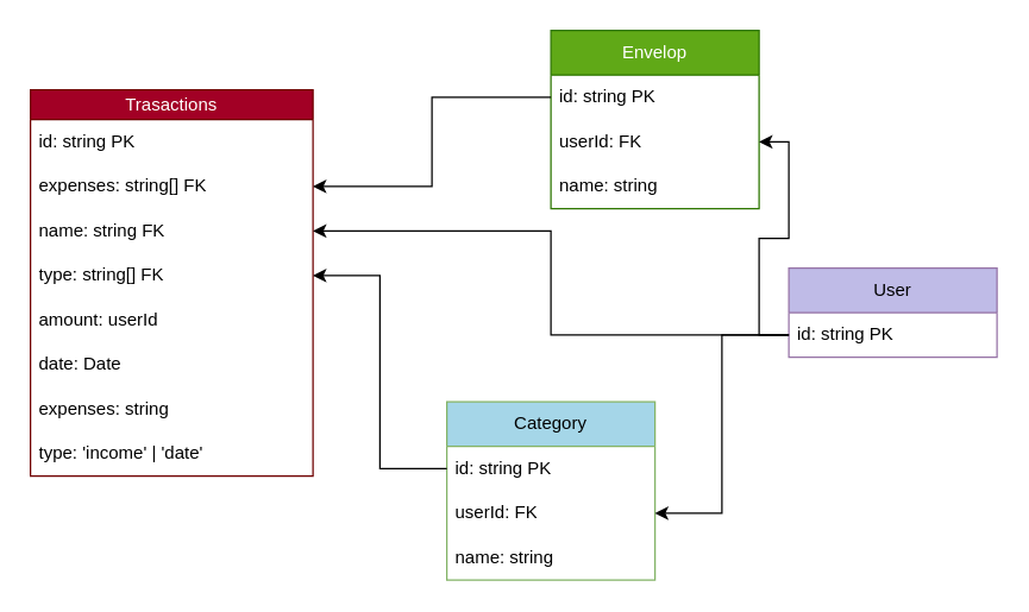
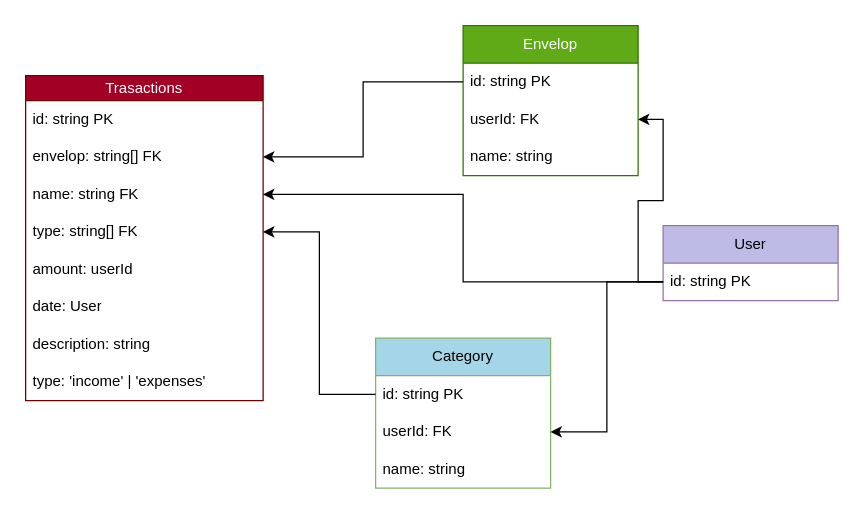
  <mxCell id="0" />
  <mxCell id="1" parent="0" />
  <mxCell id="2" value="Trasactions" style="swimlane;fontStyle=0;childLayout=stackLayout;horizontal=1;startSize=20;horizontalStack=0;resizeParent=1;resizeParentMax=0;resizeLast=0;collapsible=1;marginBottom=0;whiteSpace=wrap;html=1;fillColor=#a20025;strokeColor=#6F0000;fontColor=#ffffff;" parent="1" vertex="1"><mxGeometry x="20" y="60" width="190" height="260" as="geometry" /></mxCell>
  <mxCell id="3" value="id: string PK" style="text;strokeColor=none;fillColor=none;align=left;verticalAlign=middle;spacingLeft=4;spacingRight=4;overflow=hidden;points=[[0,0.5],[1,0.5]];portConstraint=eastwest;rotatable=0;whiteSpace=wrap;html=1;" parent="2" vertex="1"><mxGeometry y="20" width="190" height="30" as="geometry" /></mxCell>
- <mxCell id="4" value="expenses: string[] FK" style="text;strokeColor=none;fillColor=none;align=left;verticalAlign=middle;spacingLeft=4;spacingRight=4;overflow=hidden;points=[[0,0.5],[1,0.5]];portConstraint=eastwest;rotatable=0;whiteSpace=wrap;html=1;" parent="2" vertex="1"><mxGeometry y="50" width="190" height="30" as="geometry" /></mxCell>
+ <mxCell id="4" value="envelop: string[] FK" style="text;strokeColor=none;fillColor=none;align=left;verticalAlign=middle;spacingLeft=4;spacingRight=4;overflow=hidden;points=[[0,0.5],[1,0.5]];portConstraint=eastwest;rotatable=0;whiteSpace=wrap;html=1;" parent="2" vertex="1"><mxGeometry y="50" width="190" height="30" as="geometry" /></mxCell>
  <mxCell id="5" value="name: string FK" style="text;strokeColor=none;fillColor=none;align=left;verticalAlign=middle;spacingLeft=4;spacingRight=4;overflow=hidden;points=[[0,0.5],[1,0.5]];portConstraint=eastwest;rotatable=0;whiteSpace=wrap;html=1;" parent="2" vertex="1"><mxGeometry y="80" width="190" height="30" as="geometry" /></mxCell>
  <mxCell id="6" value="type: string[] FK" style="text;strokeColor=none;fillColor=none;align=left;verticalAlign=middle;spacingLeft=4;spacingRight=4;overflow=hidden;points=[[0,0.5],[1,0.5]];portConstraint=eastwest;rotatable=0;whiteSpace=wrap;html=1;" parent="2" vertex="1"><mxGeometry y="110" width="190" height="30" as="geometry" /></mxCell>
  <mxCell id="7" value="amount: userId" style="text;strokeColor=none;fillColor=none;align=left;verticalAlign=middle;spacingLeft=4;spacingRight=4;overflow=hidden;points=[[0,0.5],[1,0.5]];portConstraint=eastwest;rotatable=0;whiteSpace=wrap;html=1;" parent="2" vertex="1"><mxGeometry y="140" width="190" height="30" as="geometry" /></mxCell>
- <mxCell id="8" value="date: Date" style="text;strokeColor=none;fillColor=none;align=left;verticalAlign=middle;spacingLeft=4;spacingRight=4;overflow=hidden;points=[[0,0.5],[1,0.5]];portConstraint=eastwest;rotatable=0;whiteSpace=wrap;html=1;" parent="2" vertex="1"><mxGeometry y="170" width="190" height="30" as="geometry" /></mxCell>
- <mxCell id="9" value="expenses: string" style="text;strokeColor=none;fillColor=none;align=left;verticalAlign=middle;spacingLeft=4;spacingRight=4;overflow=hidden;points=[[0,0.5],[1,0.5]];portConstraint=eastwest;rotatable=0;whiteSpace=wrap;html=1;" parent="2" vertex="1"><mxGeometry y="200" width="190" height="30" as="geometry" /></mxCell>
- <mxCell id="10" value="type: 'income' | 'date'" style="text;strokeColor=none;fillColor=none;align=left;verticalAlign=middle;spacingLeft=4;spacingRight=4;overflow=hidden;points=[[0,0.5],[1,0.5]];portConstraint=eastwest;rotatable=0;whiteSpace=wrap;html=1;" parent="2" vertex="1"><mxGeometry y="230" width="190" height="30" as="geometry" /></mxCell>
+ <mxCell id="8" value="date: User" style="text;strokeColor=none;fillColor=none;align=left;verticalAlign=middle;spacingLeft=4;spacingRight=4;overflow=hidden;points=[[0,0.5],[1,0.5]];portConstraint=eastwest;rotatable=0;whiteSpace=wrap;html=1;" parent="2" vertex="1"><mxGeometry y="170" width="190" height="30" as="geometry" /></mxCell>
+ <mxCell id="9" value="description: string" style="text;strokeColor=none;fillColor=none;align=left;verticalAlign=middle;spacingLeft=4;spacingRight=4;overflow=hidden;points=[[0,0.5],[1,0.5]];portConstraint=eastwest;rotatable=0;whiteSpace=wrap;html=1;" parent="2" vertex="1"><mxGeometry y="200" width="190" height="30" as="geometry" /></mxCell>
+ <mxCell id="10" value="type: 'income' | 'expenses'" style="text;strokeColor=none;fillColor=none;align=left;verticalAlign=middle;spacingLeft=4;spacingRight=4;overflow=hidden;points=[[0,0.5],[1,0.5]];portConstraint=eastwest;rotatable=0;whiteSpace=wrap;html=1;" parent="2" vertex="1"><mxGeometry y="230" width="190" height="30" as="geometry" /></mxCell>
  <mxCell id="11" value="Envelop" style="swimlane;fontStyle=0;childLayout=stackLayout;horizontal=1;startSize=30;horizontalStack=0;resizeParent=1;resizeParentMax=0;resizeLast=0;collapsible=1;marginBottom=0;whiteSpace=wrap;html=1;fillColor=#60a917;strokeColor=#2D7600;fontColor=#ffffff;" parent="1" vertex="1"><mxGeometry x="370" y="20" width="140" height="120" as="geometry" /></mxCell>
  <mxCell id="12" value="id: string PK" style="text;strokeColor=none;fillColor=none;align=left;verticalAlign=middle;spacingLeft=4;spacingRight=4;overflow=hidden;points=[[0,0.5],[1,0.5]];portConstraint=eastwest;rotatable=0;whiteSpace=wrap;html=1;" parent="11" vertex="1"><mxGeometry y="30" width="140" height="30" as="geometry" /></mxCell>
  <mxCell id="13" value="userId: FK" style="text;strokeColor=none;fillColor=none;align=left;verticalAlign=middle;spacingLeft=4;spacingRight=4;overflow=hidden;points=[[0,0.5],[1,0.5]];portConstraint=eastwest;rotatable=0;whiteSpace=wrap;html=1;" parent="11" vertex="1"><mxGeometry y="60" width="140" height="30" as="geometry" /></mxCell>
  <mxCell id="14" value="name: string" style="text;strokeColor=none;fillColor=none;align=left;verticalAlign=middle;spacingLeft=4;spacingRight=4;overflow=hidden;points=[[0,0.5],[1,0.5]];portConstraint=eastwest;rotatable=0;whiteSpace=wrap;html=1;" vertex="1" parent="11"><mxGeometry y="90" width="140" height="30" as="geometry" /></mxCell>
  <mxCell id="15" style="edgeStyle=orthogonalEdgeStyle;rounded=0;orthogonalLoop=1;jettySize=auto;html=1;entryX=1;entryY=0.5;entryDx=0;entryDy=0;" parent="1" source="12" target="4" edge="1"><mxGeometry relative="1" as="geometry" /></mxCell>
  <mxCell id="16" value="User" style="swimlane;fontStyle=0;childLayout=stackLayout;horizontal=1;startSize=30;horizontalStack=0;resizeParent=1;resizeParentMax=0;resizeLast=0;collapsible=1;marginBottom=0;whiteSpace=wrap;html=1;strokeColor=#9673a6;fillColor=#BFBBE7;" parent="1" vertex="1"><mxGeometry x="530" y="180" width="140" height="60" as="geometry" /></mxCell>
  <mxCell id="17" value="id: string PK" style="text;strokeColor=none;fillColor=none;align=left;verticalAlign=middle;spacingLeft=4;spacingRight=4;overflow=hidden;points=[[0,0.5],[1,0.5]];portConstraint=eastwest;rotatable=0;whiteSpace=wrap;html=1;" parent="16" vertex="1"><mxGeometry y="30" width="140" height="30" as="geometry" /></mxCell>
  <mxCell id="18" style="edgeStyle=orthogonalEdgeStyle;rounded=0;orthogonalLoop=1;jettySize=auto;html=1;entryX=1;entryY=0.5;entryDx=0;entryDy=0;" parent="1" source="17" target="13" edge="1"><mxGeometry relative="1" as="geometry" /></mxCell>
  <mxCell id="19" style="edgeStyle=orthogonalEdgeStyle;rounded=0;orthogonalLoop=1;jettySize=auto;html=1;entryX=1;entryY=0.5;entryDx=0;entryDy=0;" parent="1" source="17" target="5" edge="1"><mxGeometry relative="1" as="geometry" /></mxCell>
  <mxCell id="20" value="Category" style="swimlane;fontStyle=0;childLayout=stackLayout;horizontal=1;startSize=30;horizontalStack=0;resizeParent=1;resizeParentMax=0;resizeLast=0;collapsible=1;marginBottom=0;whiteSpace=wrap;html=1;strokeColor=#82b366;fillColor=#A5D6E8;" parent="1" vertex="1"><mxGeometry x="300" y="270" width="140" height="120" as="geometry" /></mxCell>
  <mxCell id="21" value="id: string PK" style="text;strokeColor=none;fillColor=none;align=left;verticalAlign=middle;spacingLeft=4;spacingRight=4;overflow=hidden;points=[[0,0.5],[1,0.5]];portConstraint=eastwest;rotatable=0;whiteSpace=wrap;html=1;" parent="20" vertex="1"><mxGeometry y="30" width="140" height="30" as="geometry" /></mxCell>
  <mxCell id="22" value="userId: FK" style="text;strokeColor=none;fillColor=none;align=left;verticalAlign=middle;spacingLeft=4;spacingRight=4;overflow=hidden;points=[[0,0.5],[1,0.5]];portConstraint=eastwest;rotatable=0;whiteSpace=wrap;html=1;" parent="20" vertex="1"><mxGeometry y="60" width="140" height="30" as="geometry" /></mxCell>
  <mxCell id="23" value="name: string" style="text;strokeColor=none;fillColor=none;align=left;verticalAlign=middle;spacingLeft=4;spacingRight=4;overflow=hidden;points=[[0,0.5],[1,0.5]];portConstraint=eastwest;rotatable=0;whiteSpace=wrap;html=1;" parent="20" vertex="1"><mxGeometry y="90" width="140" height="30" as="geometry" /></mxCell>
  <mxCell id="24" style="edgeStyle=orthogonalEdgeStyle;rounded=0;orthogonalLoop=1;jettySize=auto;html=1;entryX=1;entryY=0.5;entryDx=0;entryDy=0;" parent="1" source="21" target="6" edge="1"><mxGeometry relative="1" as="geometry" /></mxCell>
  <mxCell id="25" style="edgeStyle=orthogonalEdgeStyle;rounded=0;orthogonalLoop=1;jettySize=auto;html=1;entryX=1;entryY=0.5;entryDx=0;entryDy=0;" parent="1" source="17" target="22" edge="1"><mxGeometry relative="1" as="geometry" /></mxCell>
